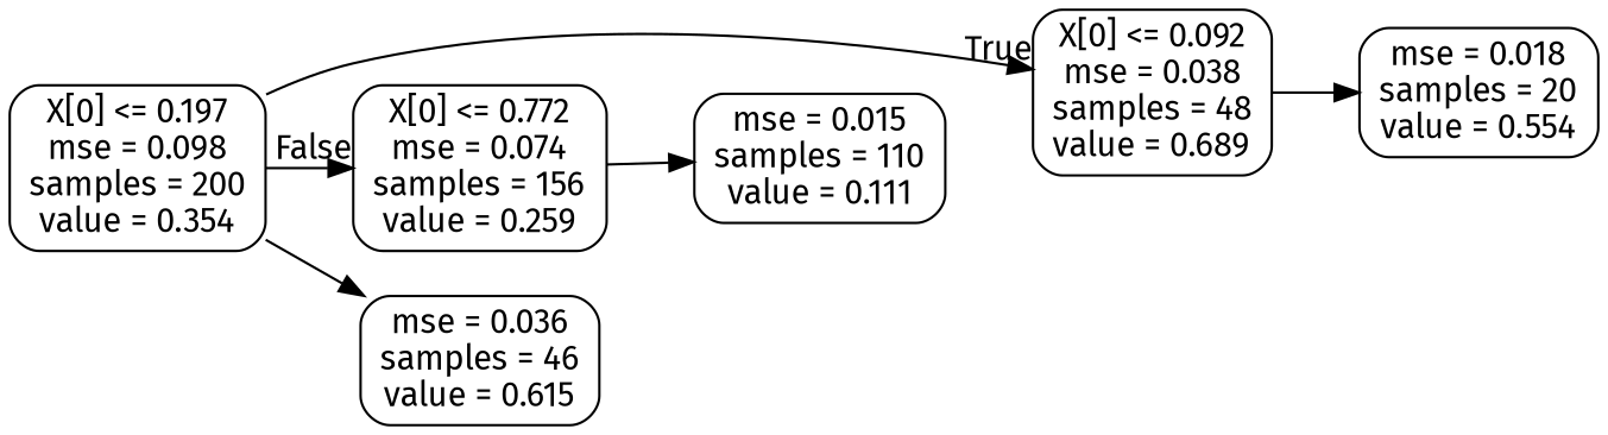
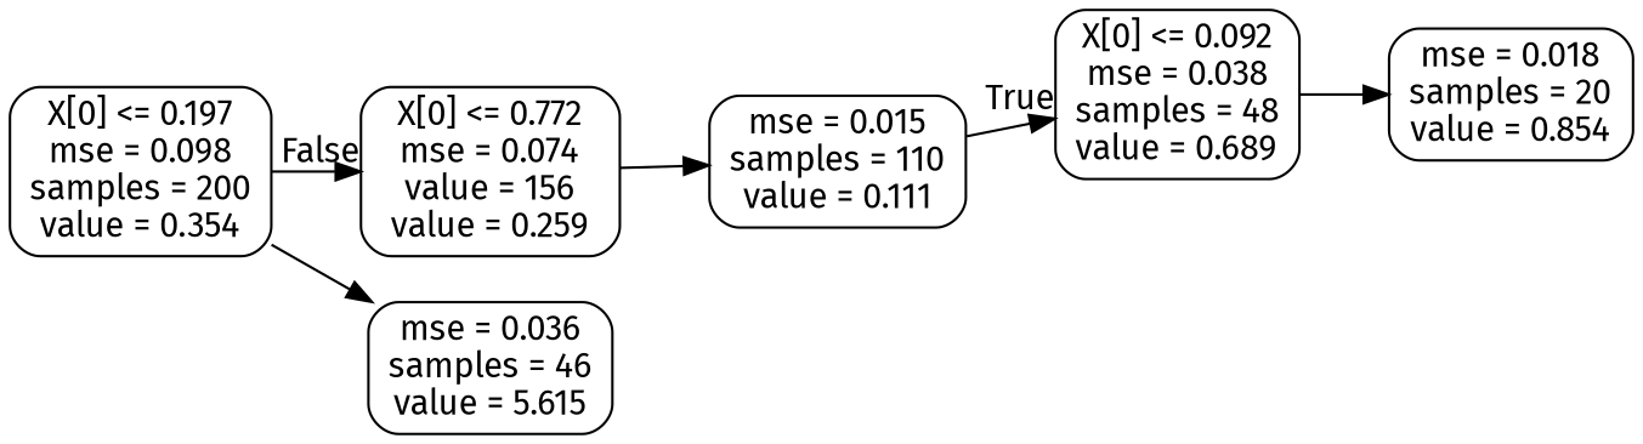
  digraph {
    fontname="Fira Sans"
    rankdir=LR
    node [color=black fontname="Fira Sans" shape=box style=rounded]
    edge [fontname="Fira Sans"]
    n1 [label="X[0] <= 0.197\nmse = 0.098\nsamples = 200\nvalue = 0.354"]
    n2 [label="X[0] <= 0.092\nmse = 0.038\nsamples = 48\nvalue = 0.689"]
-   n3 [label="X[0] <= 0.772\nmse = 0.074\nsamples = 156\nvalue = 0.259"]
-   n4 [label="mse = 0.036\nsamples = 46\nvalue = 0.615"]
-   n5 [label="mse = 0.018\nsamples = 20\nvalue = 0.554"]
+   n3 [label="X[0] <= 0.772\nmse = 0.074\nvalue = 156\nvalue = 0.259"]
+   n4 [label="mse = 0.036\nsamples = 46\nvalue = 5.615"]
+   n5 [label="mse = 0.018\nsamples = 20\nvalue = 0.854"]
    n6 [label="mse = 0.015\nsamples = 110\nvalue = 0.111"]
-   n1 -> n2 [headlabel=True labelangle=45 labeldistance=2.5]
+   n6 -> n2 [headlabel=True labelangle=45 labeldistance=2.5]
    n1 -> n3 [headlabel=False labelangle=-45 labeldistance=2.5]
    n1 -> n4
    n2 -> n5
    n3 -> n6
  }
